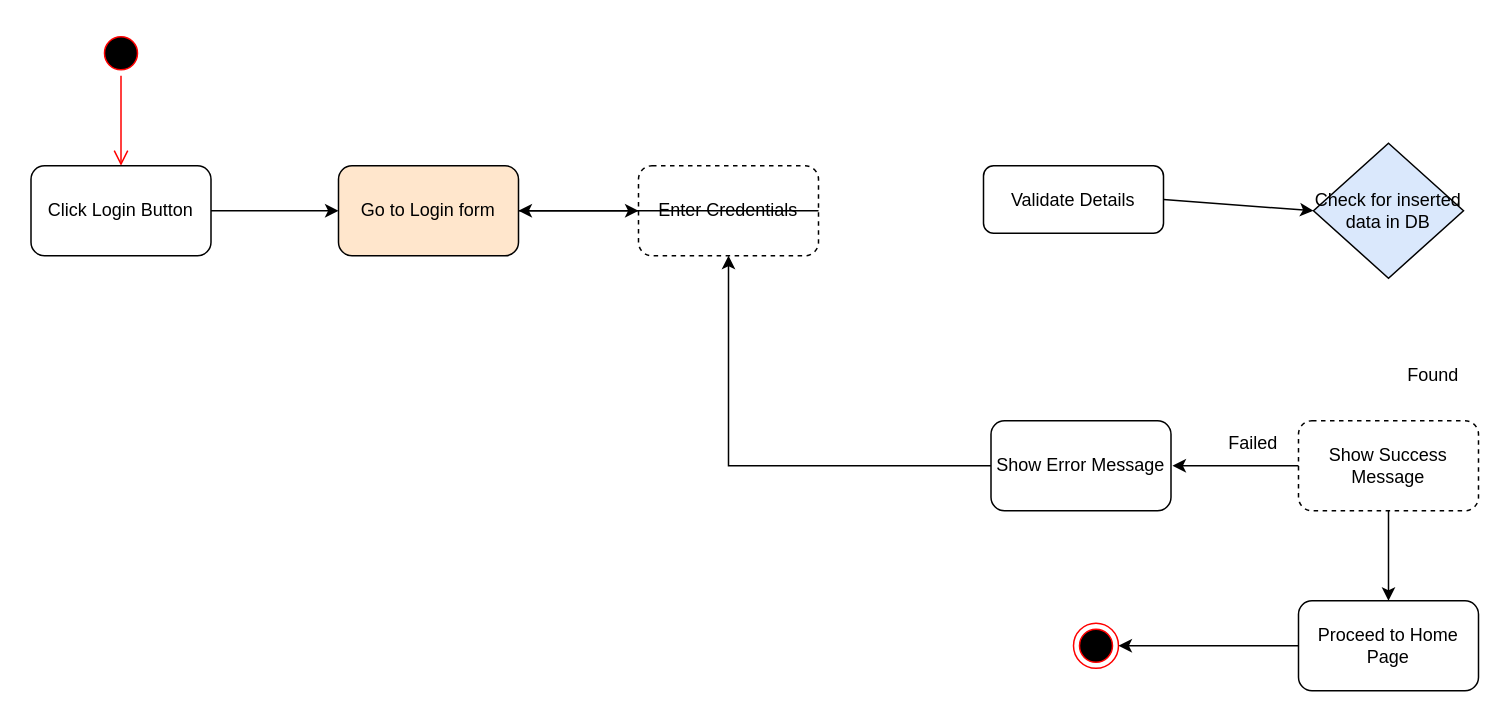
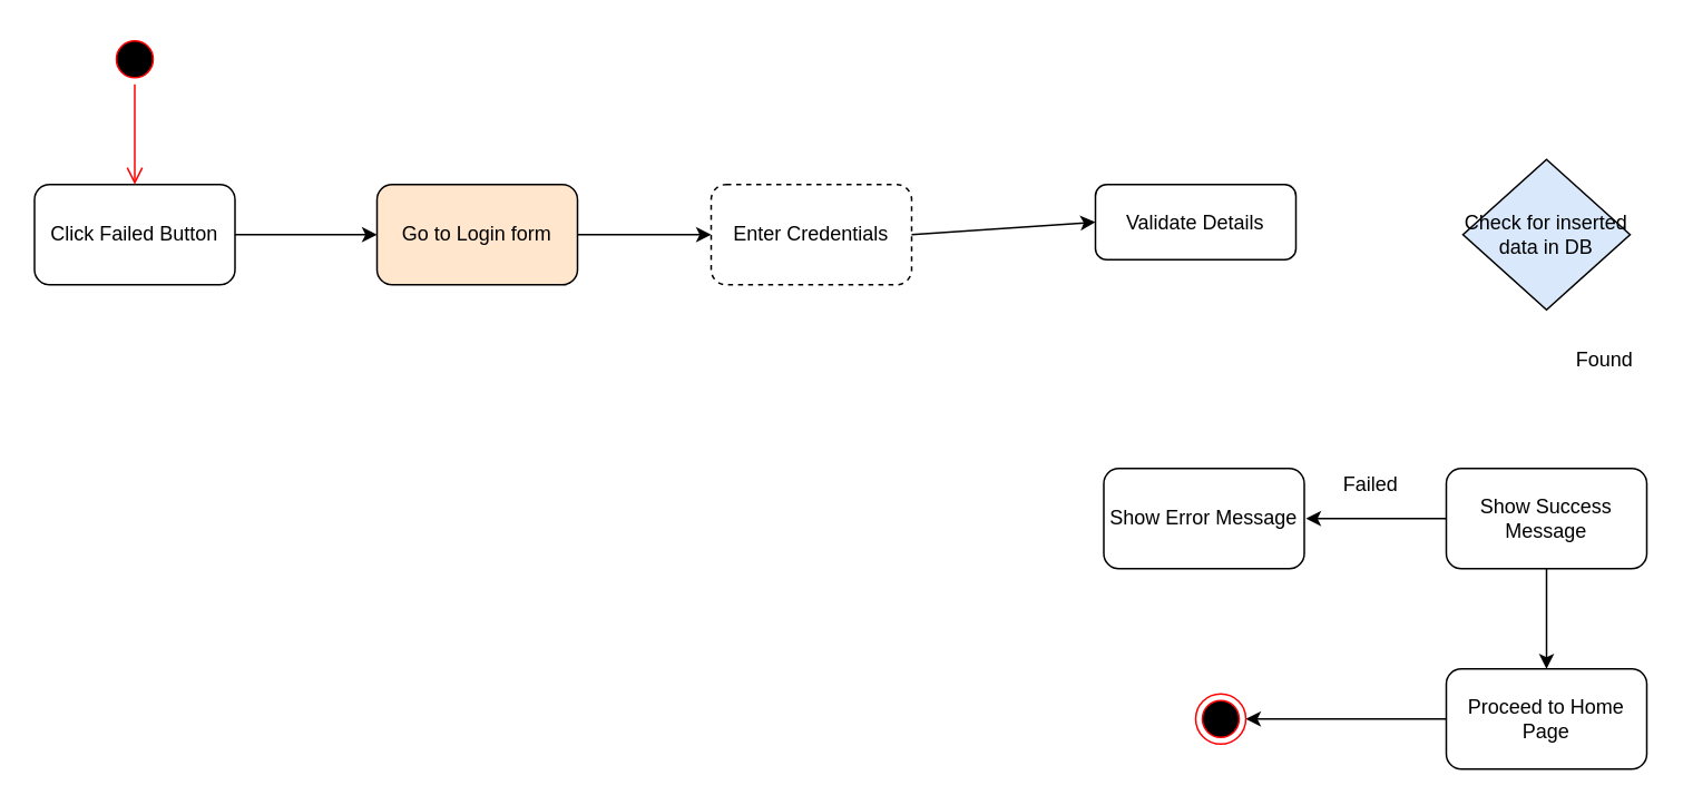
  <mxCell id="0" />
  <mxCell id="1" parent="0" />
  <mxCell id="2" value="" style="ellipse;html=1;shape=startState;fillColor=#000000;strokeColor=#ff0000;" vertex="1" parent="1"><mxGeometry x="65" y="20" width="30" height="30" as="geometry" /></mxCell>
  <mxCell id="3" value="" style="edgeStyle=orthogonalEdgeStyle;html=1;verticalAlign=bottom;endArrow=open;endSize=8;strokeColor=#ff0000;" edge="1" source="2" parent="1"><mxGeometry relative="1" as="geometry"><mxPoint x="80" y="110" as="targetPoint" /></mxGeometry></mxCell>
- <mxCell id="4" value="Click Login Button" style="rounded=1;whiteSpace=wrap;html=1;" vertex="1" parent="1"><mxGeometry x="20" y="110" width="120" height="60" as="geometry" /></mxCell>
+ <mxCell id="4" value="Click Failed Button" style="rounded=1;whiteSpace=wrap;html=1;" vertex="1" parent="1"><mxGeometry x="20" y="110" width="120" height="60" as="geometry" /></mxCell>
  <mxCell id="5" value="" style="endArrow=classic;html=1;exitX=1;exitY=0.5;exitDx=0;exitDy=0;entryX=0;entryY=0.5;entryDx=0;entryDy=0;" edge="1" parent="1" source="4" target="6"><mxGeometry width="50" height="50" relative="1" as="geometry"><mxPoint x="215" y="165" as="sourcePoint" /><mxPoint x="245" y="140" as="targetPoint" /></mxGeometry></mxCell>
  <mxCell id="6" value="Go to Login form" style="rounded=1;whiteSpace=wrap;html=1;fillColor=#ffe6cc;" vertex="1" parent="1"><mxGeometry x="225" y="110" width="120" height="60" as="geometry" /></mxCell>
  <mxCell id="7" value="Enter Credentials" style="rounded=1;whiteSpace=wrap;html=1;dashed=1;" vertex="1" parent="1"><mxGeometry x="425" y="110" width="120" height="60" as="geometry" /></mxCell>
  <mxCell id="8" value="" style="endArrow=classic;html=1;entryX=0;entryY=0.5;entryDx=0;entryDy=0;" edge="1" parent="1" target="7"><mxGeometry width="50" height="50" relative="1" as="geometry"><mxPoint x="345" y="140" as="sourcePoint" /><mxPoint x="235" y="150" as="targetPoint" /></mxGeometry></mxCell>
- <mxCell id="9" value="" style="endArrow=classic;html=1;exitX=1;exitY=0.5;exitDx=0;exitDy=0;" edge="1" parent="1" source="7" target="6"><mxGeometry width="50" height="50" relative="1" as="geometry"><mxPoint x="355" y="150" as="sourcePoint" /><mxPoint x="635" y="140" as="targetPoint" /></mxGeometry></mxCell>
+ <mxCell id="9" value="" style="endArrow=classic;html=1;exitX=1;exitY=0.5;exitDx=0;exitDy=0;entryX=0;entryY=0.5;entryDx=0;entryDy=0;" edge="1" parent="1" source="7" target="10"><mxGeometry width="50" height="50" relative="1" as="geometry"><mxPoint x="355" y="150" as="sourcePoint" /><mxPoint x="635" y="140" as="targetPoint" /></mxGeometry></mxCell>
  <mxCell id="10" value="Validate Details" style="rounded=1;whiteSpace=wrap;html=1;" vertex="1" parent="1"><mxGeometry x="655" y="110" width="120" height="45" as="geometry" /></mxCell>
  <mxCell id="11" value="Check for inserted data in DB" style="rhombus;whiteSpace=wrap;html=1;fillColor=#dae8fc;" vertex="1" parent="1"><mxGeometry x="875" y="95" width="100" height="90" as="geometry" /></mxCell>
- <mxCell id="12" value="Show Success Message" style="rounded=1;whiteSpace=wrap;html=1;dashed=1;" vertex="1" parent="1"><mxGeometry x="865" y="280" width="120" height="60" as="geometry" /></mxCell>
- <mxCell id="13" value="Found" style="text;html=1;strokeColor=none;fillColor=none;align=center;verticalAlign=middle;whiteSpace=wrap;rounded=0;" vertex="1" parent="1"><mxGeometry x="935" y="240" width="40" height="20" as="geometry" /></mxCell>
+ <mxCell id="12" value="Show Success Message" style="rounded=1;whiteSpace=wrap;html=1;" vertex="1" parent="1"><mxGeometry x="865" y="280" width="120" height="60" as="geometry" /></mxCell>
+ <mxCell id="13" value="Found" style="text;html=1;strokeColor=none;fillColor=none;align=center;verticalAlign=middle;whiteSpace=wrap;rounded=0;" vertex="1" parent="1"><mxGeometry x="940" y="205" width="40" height="20" as="geometry" /></mxCell>
  <mxCell id="14" value="" style="ellipse;html=1;shape=endState;fillColor=#000000;strokeColor=#ff0000;" vertex="1" parent="1"><mxGeometry x="715" y="415" width="30" height="30" as="geometry" /></mxCell>
  <mxCell id="15" value="" style="endArrow=classic;html=1;exitX=0;exitY=0.5;exitDx=0;exitDy=0;" edge="1" parent="1" source="12"><mxGeometry width="50" height="50" relative="1" as="geometry"><mxPoint x="915" y="450" as="sourcePoint" /><mxPoint x="781" y="310" as="targetPoint" /></mxGeometry></mxCell>
- <mxCell id="16" value="" style="edgeStyle=orthogonalEdgeStyle;rounded=0;orthogonalLoop=1;jettySize=auto;html=1;entryX=0.5;entryY=1;entryDx=0;entryDy=0;exitX=0;exitY=0.5;exitDx=0;exitDy=0;" edge="1" parent="1" source="18" target="7"><mxGeometry relative="1" as="geometry"><mxPoint x="585" y="400" as="sourcePoint" /><mxPoint x="775" y="480" as="targetPoint" /></mxGeometry></mxCell>
- <mxCell id="17" value="Failed" style="text;html=1;strokeColor=none;fillColor=none;align=center;verticalAlign=middle;whiteSpace=wrap;rounded=0;" vertex="1" parent="1"><mxGeometry x="815" y="285" width="40" height="20" as="geometry" /></mxCell>
+ <mxCell id="17" value="Failed" style="text;html=1;strokeColor=none;fillColor=none;align=center;verticalAlign=middle;whiteSpace=wrap;rounded=0;" vertex="1" parent="1"><mxGeometry x="800" y="280" width="40" height="20" as="geometry" /></mxCell>
  <mxCell id="18" value="Show Error Message" style="rounded=1;whiteSpace=wrap;html=1;" vertex="1" parent="1"><mxGeometry x="660" y="280" width="120" height="60" as="geometry" /></mxCell>
- <mxCell id="19" value="" style="endArrow=classic;html=1;exitX=1;exitY=0.5;exitDx=0;exitDy=0;entryX=0;entryY=0.5;entryDx=0;entryDy=0;" edge="1" parent="1" source="10" target="11"><mxGeometry width="50" height="50" relative="1" as="geometry"><mxPoint x="555" y="150" as="sourcePoint" /><mxPoint x="665" y="150" as="targetPoint" /></mxGeometry></mxCell>
  <mxCell id="20" value="Proceed to Home Page" style="rounded=1;whiteSpace=wrap;html=1;" vertex="1" parent="1"><mxGeometry x="865" y="400" width="120" height="60" as="geometry" /></mxCell>
  <mxCell id="21" value="" style="edgeStyle=orthogonalEdgeStyle;rounded=0;orthogonalLoop=1;jettySize=auto;html=1;exitX=0.5;exitY=1;exitDx=0;exitDy=0;" edge="1" parent="1" source="12"><mxGeometry relative="1" as="geometry"><mxPoint x="934.5" y="380" as="sourcePoint" /><mxPoint x="925" y="400" as="targetPoint" /></mxGeometry></mxCell>
  <mxCell id="22" value="" style="endArrow=classic;html=1;exitX=0;exitY=0.5;exitDx=0;exitDy=0;entryX=1;entryY=0.5;entryDx=0;entryDy=0;" edge="1" parent="1" source="20" target="14"><mxGeometry width="50" height="50" relative="1" as="geometry"><mxPoint x="875" y="320" as="sourcePoint" /><mxPoint x="791" y="320" as="targetPoint" /></mxGeometry></mxCell>
